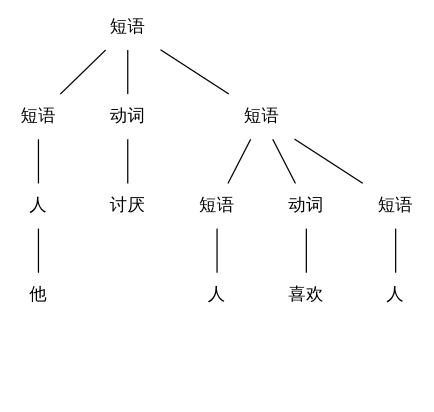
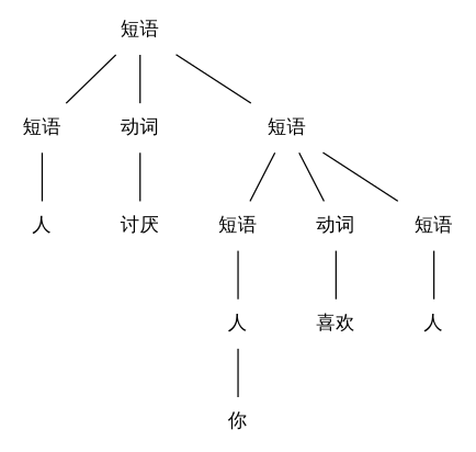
  digraph {
    node [shape=none]
    edge [dir=none]
    n1 [label="短语"]
    n2 [label="短语"]
    n3 [label="动词"]
    n4 [label="短语"]
    n5 [label="人"]
    "讨厌"
    n7 [label="短语"]
    n8 [label="动词"]
    n9 [label="短语"]
-   "他"
    n11 [label="人"]
    "喜欢"
    n13 [label="人"]
+   "你"
    n1 -> n2
    n1 -> n3
    n1 -> n4
    n2 -> n5
    n3 -> "讨厌"
    n4 -> n7
    n4 -> n8
    n4 -> n9
-   n5 -> "他"
    n7 -> n11
    n8 -> "喜欢"
    n9 -> n13
+   n11 -> "你"
  }
